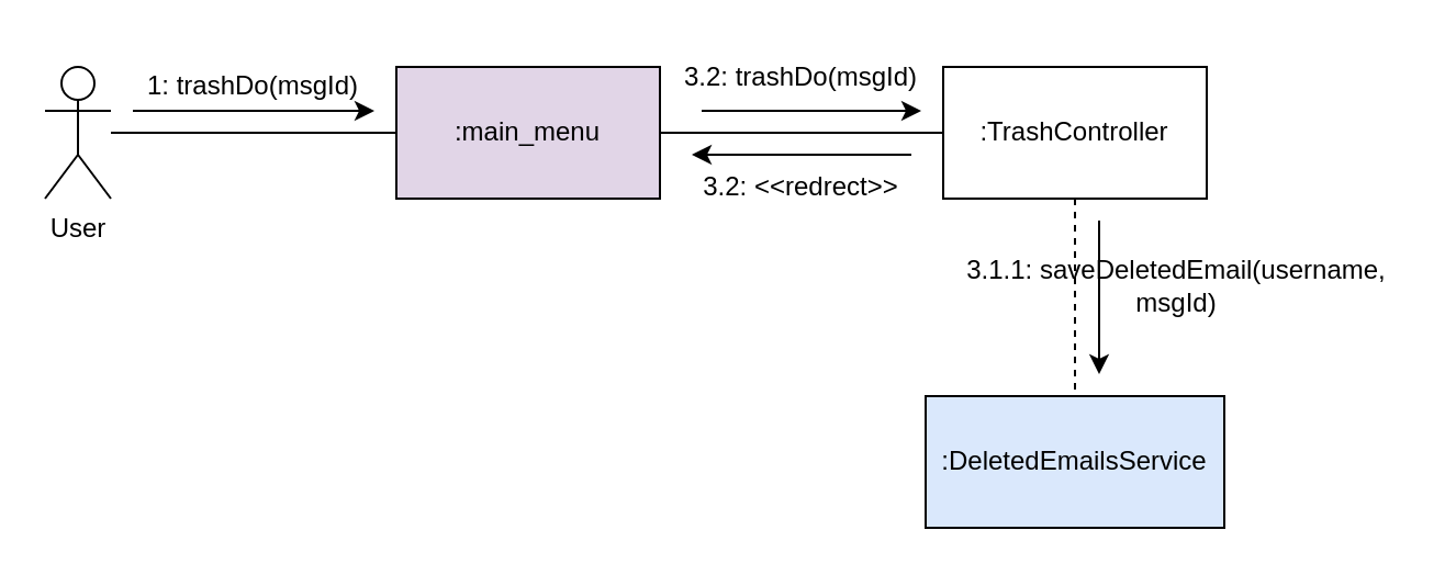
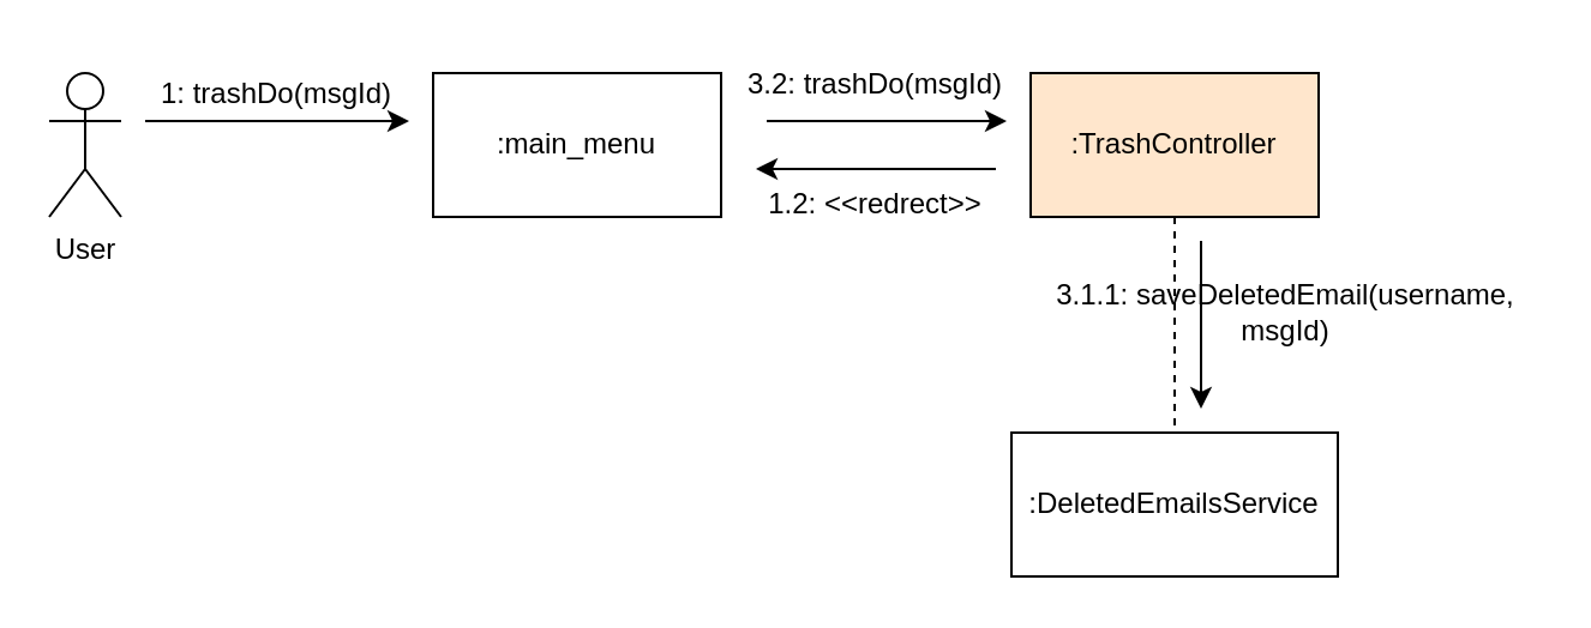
  <mxCell id="0" />
  <mxCell id="1" parent="0" />
  <mxCell id="2" value="User" style="shape=umlActor;verticalLabelPosition=bottom;verticalAlign=top;html=1;outlineConnect=0;" parent="1" vertex="1"><mxGeometry x="20" y="30" width="30" height="60" as="geometry" /></mxCell>
- <mxCell id="3" style="edgeStyle=orthogonalEdgeStyle;rounded=0;orthogonalLoop=1;jettySize=auto;html=1;exitX=0;exitY=0.5;exitDx=0;exitDy=0;endArrow=none;endFill=0;" parent="1" source="4" target="2" edge="1"><mxGeometry relative="1" as="geometry" /></mxCell>
- <mxCell id="4" value=":main_menu" style="rounded=0;whiteSpace=wrap;html=1;fillColor=#e1d5e7;" parent="1" vertex="1"><mxGeometry x="180" y="30" width="120" height="60" as="geometry" /></mxCell>
- <mxCell id="5" style="rounded=0;orthogonalLoop=1;jettySize=auto;html=1;entryX=0;entryY=0.5;entryDx=0;entryDy=0;endArrow=none;endFill=0;exitX=1;exitY=0.5;exitDx=0;exitDy=0;" parent="1" source="4" target="7" edge="1"><mxGeometry relative="1" as="geometry"><mxPoint x="300" y="220" as="sourcePoint" /></mxGeometry></mxCell>
+ <mxCell id="4" value=":main_menu" style="rounded=0;whiteSpace=wrap;html=1;" parent="1" vertex="1"><mxGeometry x="180" y="30" width="120" height="60" as="geometry" /></mxCell>
  <mxCell id="6" style="rounded=0;orthogonalLoop=1;jettySize=auto;html=1;exitX=0.5;exitY=1;exitDx=0;exitDy=0;entryX=0.5;entryY=0;entryDx=0;entryDy=0;endArrow=none;endFill=0;dashed=1;" parent="1" source="7" target="8" edge="1"><mxGeometry relative="1" as="geometry" /></mxCell>
- <mxCell id="7" value=":TrashController" style="rounded=0;whiteSpace=wrap;html=1;" parent="1" vertex="1"><mxGeometry x="429" y="30" width="120" height="60" as="geometry" /></mxCell>
- <mxCell id="8" value=":DeletedEmailsService" style="rounded=0;whiteSpace=wrap;html=1;fillColor=#dae8fc;" parent="1" vertex="1"><mxGeometry x="421" y="180" width="136" height="60" as="geometry" /></mxCell>
+ <mxCell id="7" value=":TrashController" style="rounded=0;whiteSpace=wrap;html=1;fillColor=#ffe6cc;" parent="1" vertex="1"><mxGeometry x="429" y="30" width="120" height="60" as="geometry" /></mxCell>
+ <mxCell id="8" value=":DeletedEmailsService" style="rounded=0;whiteSpace=wrap;html=1;" parent="1" vertex="1"><mxGeometry x="421" y="180" width="136" height="60" as="geometry" /></mxCell>
  <mxCell id="9" value="" style="endArrow=classic;html=1;rounded=0;" parent="1" edge="1"><mxGeometry width="50" height="50" relative="1" as="geometry"><mxPoint x="60" y="50" as="sourcePoint" /><mxPoint x="170" y="50" as="targetPoint" /></mxGeometry></mxCell>
  <mxCell id="10" value="1: trashDo(msgId)" style="text;html=1;align=center;verticalAlign=middle;whiteSpace=wrap;rounded=0;" parent="1" vertex="1"><mxGeometry x="60" y="24" width="110" height="30" as="geometry" /></mxCell>
  <mxCell id="11" value="" style="endArrow=classic;html=1;rounded=0;" parent="1" edge="1"><mxGeometry width="50" height="50" relative="1" as="geometry"><mxPoint x="319" y="50" as="sourcePoint" /><mxPoint x="419" y="50" as="targetPoint" /></mxGeometry></mxCell>
  <mxCell id="12" value="3.2: trashDo(msgId)" style="text;html=1;align=center;verticalAlign=middle;whiteSpace=wrap;rounded=0;" parent="1" vertex="1"><mxGeometry x="300" y="20" width="129" height="30" as="geometry" /></mxCell>
  <mxCell id="13" value="" style="endArrow=classic;html=1;rounded=0;" parent="1" edge="1"><mxGeometry width="50" height="50" relative="1" as="geometry"><mxPoint x="500" y="100" as="sourcePoint" /><mxPoint x="500" y="170" as="targetPoint" /></mxGeometry></mxCell>
  <mxCell id="14" value="3.1.1:&amp;nbsp;saveDeletedEmail(username, msgId)" style="text;html=1;align=center;verticalAlign=middle;whiteSpace=wrap;rounded=0;" parent="1" vertex="1"><mxGeometry x="430" y="115" width="211" height="30" as="geometry" /></mxCell>
  <mxCell id="15" value="" style="endArrow=classic;html=1;rounded=0;" parent="1" edge="1"><mxGeometry width="50" height="50" relative="1" as="geometry"><mxPoint x="414.5" y="70" as="sourcePoint" /><mxPoint x="314.5" y="70" as="targetPoint" /></mxGeometry></mxCell>
- <mxCell id="16" value="3.2: &amp;lt;&amp;lt;redrect&amp;gt;&amp;gt;" style="text;html=1;align=center;verticalAlign=middle;whiteSpace=wrap;rounded=0;" parent="1" vertex="1"><mxGeometry x="310" y="70" width="109" height="30" as="geometry" /></mxCell>
+ <mxCell id="16" value="1.2: &amp;lt;&amp;lt;redrect&amp;gt;&amp;gt;" style="text;html=1;align=center;verticalAlign=middle;whiteSpace=wrap;rounded=0;" parent="1" vertex="1"><mxGeometry x="310" y="70" width="109" height="30" as="geometry" /></mxCell>
